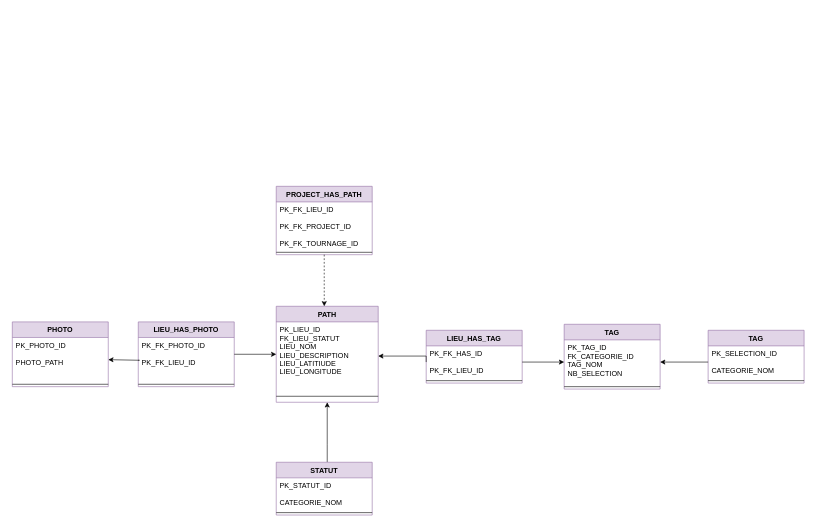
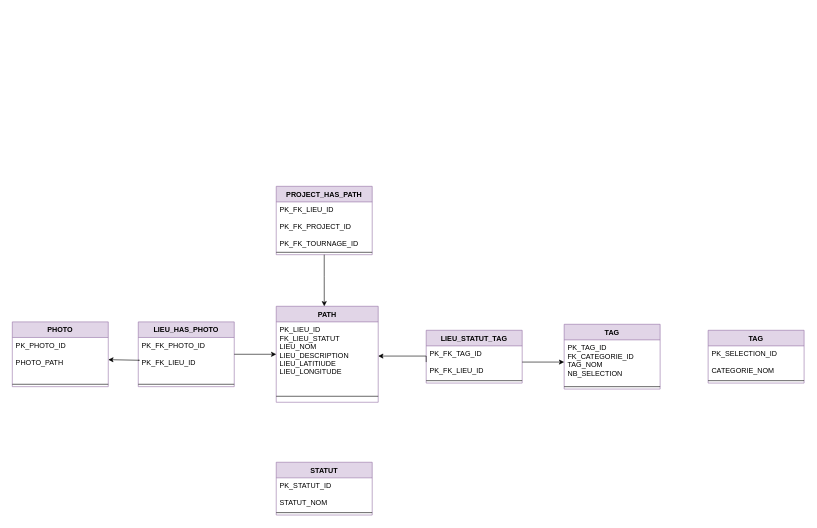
  <mxCell id="0" />
  <mxCell id="1" parent="0" />
  <mxCell id="2" style="edgeStyle=orthogonalEdgeStyle;rounded=0;orthogonalLoop=1;jettySize=auto;html=1;exitX=0.5;exitY=1;exitDx=0;exitDy=0;fontColor=#000000;" parent="1" edge="1"><mxGeometry relative="1" as="geometry"><mxPoint x="30" y="20" as="sourcePoint" /><mxPoint x="30" y="20" as="targetPoint" /></mxGeometry></mxCell>
  <mxCell id="3" value="PATH" style="swimlane;fontStyle=1;align=center;verticalAlign=top;childLayout=stackLayout;horizontal=1;startSize=26;horizontalStack=0;resizeParent=1;resizeParentMax=0;resizeLast=0;collapsible=1;marginBottom=0;fillColor=#e1d5e7;strokeColor=#9673a6;" parent="1" vertex="1"><mxGeometry x="460" y="510" width="170" height="160" as="geometry" /></mxCell>
  <mxCell id="4" value="PK_LIEU_ID&#10;FK_LIEU_STATUT&#10;LIEU_NOM&#10;LIEU_DESCRIPTION&#10;LIEU_LATITIUDE&#10;LIEU_LONGITUDE&#10;" style="text;strokeColor=none;fillColor=none;align=left;verticalAlign=top;spacingLeft=4;spacingRight=4;overflow=hidden;rotatable=0;points=[[0,0.5],[1,0.5]];portConstraint=eastwest;" parent="3" vertex="1"><mxGeometry y="26" width="170" height="114" as="geometry" /></mxCell>
  <mxCell id="5" value="" style="line;strokeWidth=1;fillColor=none;align=left;verticalAlign=middle;spacingTop=-1;spacingLeft=3;spacingRight=3;rotatable=0;labelPosition=right;points=[];portConstraint=eastwest;" parent="3" vertex="1"><mxGeometry y="140" width="170" height="20" as="geometry" /></mxCell>
  <mxCell id="6" value="TAG" style="swimlane;fontStyle=1;align=center;verticalAlign=top;childLayout=stackLayout;horizontal=1;startSize=26;horizontalStack=0;resizeParent=1;resizeParentMax=0;resizeLast=0;collapsible=1;marginBottom=0;fillColor=#e1d5e7;strokeColor=#9673a6;" parent="1" vertex="1"><mxGeometry x="940" y="540" width="160" height="108" as="geometry" /></mxCell>
  <mxCell id="7" value="PK_TAG_ID&#10;FK_CATEGORIE_ID&#10;TAG_NOM&#10;NB_SELECTION" style="text;strokeColor=none;fillColor=none;align=left;verticalAlign=top;spacingLeft=4;spacingRight=4;overflow=hidden;rotatable=0;points=[[0,0.5],[1,0.5]];portConstraint=eastwest;" parent="6" vertex="1"><mxGeometry y="26" width="160" height="74" as="geometry" /></mxCell>
  <mxCell id="8" value="" style="line;strokeWidth=1;fillColor=none;align=left;verticalAlign=middle;spacingTop=-1;spacingLeft=3;spacingRight=3;rotatable=0;labelPosition=right;points=[];portConstraint=eastwest;" parent="6" vertex="1"><mxGeometry y="100" width="160" height="8" as="geometry" /></mxCell>
  <mxCell id="9" value="LIEU_HAS_PHOTO" style="swimlane;fontStyle=1;align=center;verticalAlign=top;childLayout=stackLayout;horizontal=1;startSize=26;horizontalStack=0;resizeParent=1;resizeParentMax=0;resizeLast=0;collapsible=1;marginBottom=0;fillColor=#e1d5e7;strokeColor=#9673a6;" parent="1" vertex="1"><mxGeometry x="230" y="536" width="160" height="108" as="geometry" /></mxCell>
  <mxCell id="10" value="PK_FK_PHOTO_ID&#10;&#10;PK_FK_LIEU_ID" style="text;strokeColor=none;fillColor=none;align=left;verticalAlign=top;spacingLeft=4;spacingRight=4;overflow=hidden;rotatable=0;points=[[0,0.5],[1,0.5]];portConstraint=eastwest;" parent="9" vertex="1"><mxGeometry y="26" width="160" height="74" as="geometry" /></mxCell>
  <mxCell id="11" value="" style="line;strokeWidth=1;fillColor=none;align=left;verticalAlign=middle;spacingTop=-1;spacingLeft=3;spacingRight=3;rotatable=0;labelPosition=right;points=[];portConstraint=eastwest;" parent="9" vertex="1"><mxGeometry y="100" width="160" height="8" as="geometry" /></mxCell>
  <mxCell id="12" style="edgeStyle=orthogonalEdgeStyle;rounded=0;orthogonalLoop=1;jettySize=auto;html=1;" parent="1" source="10" edge="1"><mxGeometry relative="1" as="geometry"><mxPoint x="460" y="590" as="targetPoint" /><Array as="points"><mxPoint x="460" y="590" /></Array></mxGeometry></mxCell>
- <mxCell id="13" value="LIEU_HAS_TAG" style="swimlane;fontStyle=1;align=center;verticalAlign=top;childLayout=stackLayout;horizontal=1;startSize=26;horizontalStack=0;resizeParent=1;resizeParentMax=0;resizeLast=0;collapsible=1;marginBottom=0;fillColor=#e1d5e7;strokeColor=#9673a6;" parent="1" vertex="1"><mxGeometry x="710" y="550" width="160" height="88" as="geometry" /></mxCell>
- <mxCell id="14" value="PK_FK_HAS_ID&#10;&#10;PK_FK_LIEU_ID" style="text;strokeColor=none;fillColor=none;align=left;verticalAlign=top;spacingLeft=4;spacingRight=4;overflow=hidden;rotatable=0;points=[[0,0.5],[1,0.5]];portConstraint=eastwest;" parent="13" vertex="1"><mxGeometry y="26" width="160" height="54" as="geometry" /></mxCell>
+ <mxCell id="13" value="LIEU_STATUT_TAG" style="swimlane;fontStyle=1;align=center;verticalAlign=top;childLayout=stackLayout;horizontal=1;startSize=26;horizontalStack=0;resizeParent=1;resizeParentMax=0;resizeLast=0;collapsible=1;marginBottom=0;fillColor=#e1d5e7;strokeColor=#9673a6;" parent="1" vertex="1"><mxGeometry x="710" y="550" width="160" height="88" as="geometry" /></mxCell>
+ <mxCell id="14" value="PK_FK_TAG_ID&#10;&#10;PK_FK_LIEU_ID" style="text;strokeColor=none;fillColor=none;align=left;verticalAlign=top;spacingLeft=4;spacingRight=4;overflow=hidden;rotatable=0;points=[[0,0.5],[1,0.5]];portConstraint=eastwest;" parent="13" vertex="1"><mxGeometry y="26" width="160" height="54" as="geometry" /></mxCell>
  <mxCell id="15" value="" style="line;strokeWidth=1;fillColor=none;align=left;verticalAlign=middle;spacingTop=-1;spacingLeft=3;spacingRight=3;rotatable=0;labelPosition=right;points=[];portConstraint=eastwest;" parent="13" vertex="1"><mxGeometry y="80" width="160" height="8" as="geometry" /></mxCell>
  <mxCell id="16" style="edgeStyle=orthogonalEdgeStyle;rounded=0;orthogonalLoop=1;jettySize=auto;html=1;exitX=0;exitY=0.5;exitDx=0;exitDy=0;entryX=1;entryY=0.5;entryDx=0;entryDy=0;" parent="1" source="14" target="4" edge="1"><mxGeometry relative="1" as="geometry"><Array as="points"><mxPoint x="710" y="593" /></Array><mxPoint x="950" y="613" as="sourcePoint" /><mxPoint x="640" y="603" as="targetPoint" /></mxGeometry></mxCell>
  <mxCell id="17" value="PHOTO" style="swimlane;fontStyle=1;align=center;verticalAlign=top;childLayout=stackLayout;horizontal=1;startSize=26;horizontalStack=0;resizeParent=1;resizeParentMax=0;resizeLast=0;collapsible=1;marginBottom=0;fillColor=#e1d5e7;strokeColor=#9673a6;" parent="1" vertex="1"><mxGeometry x="20" y="536" width="160" height="108" as="geometry" /></mxCell>
  <mxCell id="18" value="PK_PHOTO_ID&#10;&#10;PHOTO_PATH" style="text;strokeColor=none;fillColor=none;align=left;verticalAlign=top;spacingLeft=4;spacingRight=4;overflow=hidden;rotatable=0;points=[[0,0.5],[1,0.5]];portConstraint=eastwest;" parent="17" vertex="1"><mxGeometry y="26" width="160" height="74" as="geometry" /></mxCell>
  <mxCell id="19" value="" style="line;strokeWidth=1;fillColor=none;align=left;verticalAlign=middle;spacingTop=-1;spacingLeft=3;spacingRight=3;rotatable=0;labelPosition=right;points=[];portConstraint=eastwest;" parent="17" vertex="1"><mxGeometry y="100" width="160" height="8" as="geometry" /></mxCell>
  <mxCell id="20" style="edgeStyle=orthogonalEdgeStyle;rounded=0;orthogonalLoop=1;jettySize=auto;html=1;entryX=1;entryY=0.5;entryDx=0;entryDy=0;" parent="1" target="18" edge="1"><mxGeometry relative="1" as="geometry"><mxPoint x="470" y="640" as="targetPoint" /><Array as="points"><mxPoint x="232" y="600" /><mxPoint x="210" y="600" /></Array><mxPoint x="230" y="600" as="sourcePoint" /></mxGeometry></mxCell>
  <mxCell id="21" style="edgeStyle=orthogonalEdgeStyle;rounded=0;orthogonalLoop=1;jettySize=auto;html=1;exitX=1;exitY=0.5;exitDx=0;exitDy=0;entryX=0;entryY=0.5;entryDx=0;entryDy=0;" parent="1" source="14" target="7" edge="1"><mxGeometry relative="1" as="geometry"><Array as="points" /><mxPoint x="935" y="603" as="targetPoint" /></mxGeometry></mxCell>
  <mxCell id="22" value="TAG" style="swimlane;fontStyle=1;align=center;verticalAlign=top;childLayout=stackLayout;horizontal=1;startSize=26;horizontalStack=0;resizeParent=1;resizeParentMax=0;resizeLast=0;collapsible=1;marginBottom=0;fillColor=#e1d5e7;strokeColor=#9673a6;" parent="1" vertex="1"><mxGeometry x="1180" y="550" width="160" height="88" as="geometry" /></mxCell>
  <mxCell id="23" value="PK_SELECTION_ID&#10;&#10;CATEGORIE_NOM" style="text;strokeColor=none;fillColor=none;align=left;verticalAlign=top;spacingLeft=4;spacingRight=4;overflow=hidden;rotatable=0;points=[[0,0.5],[1,0.5]];portConstraint=eastwest;" parent="22" vertex="1"><mxGeometry y="26" width="160" height="54" as="geometry" /></mxCell>
  <mxCell id="24" value="" style="line;strokeWidth=1;fillColor=none;align=left;verticalAlign=middle;spacingTop=-1;spacingLeft=3;spacingRight=3;rotatable=0;labelPosition=right;points=[];portConstraint=eastwest;" parent="22" vertex="1"><mxGeometry y="80" width="160" height="8" as="geometry" /></mxCell>
- <mxCell id="25" style="edgeStyle=orthogonalEdgeStyle;rounded=0;orthogonalLoop=1;jettySize=auto;html=1;exitX=0;exitY=0.5;exitDx=0;exitDy=0;entryX=1;entryY=0.5;entryDx=0;entryDy=0;" parent="1" source="23" target="7" edge="1"><mxGeometry relative="1" as="geometry" /></mxCell>
- <mxCell id="26" style="edgeStyle=orthogonalEdgeStyle;rounded=0;orthogonalLoop=1;jettySize=auto;html=1;entryX=0.5;entryY=1;entryDx=0;entryDy=0;" parent="1" source="27" target="3" edge="1"><mxGeometry relative="1" as="geometry"><mxPoint x="540" y="680" as="targetPoint" /><Array as="points"><mxPoint x="545" y="740" /><mxPoint x="545" y="740" /></Array></mxGeometry></mxCell>
  <mxCell id="27" value="STATUT" style="swimlane;fontStyle=1;align=center;verticalAlign=top;childLayout=stackLayout;horizontal=1;startSize=26;horizontalStack=0;resizeParent=1;resizeParentMax=0;resizeLast=0;collapsible=1;marginBottom=0;fillColor=#e1d5e7;strokeColor=#9673a6;" parent="1" vertex="1"><mxGeometry x="460" y="770" width="160" height="88" as="geometry" /></mxCell>
- <mxCell id="28" value="PK_STATUT_ID&#10;&#10;CATEGORIE_NOM" style="text;strokeColor=none;fillColor=none;align=left;verticalAlign=top;spacingLeft=4;spacingRight=4;overflow=hidden;rotatable=0;points=[[0,0.5],[1,0.5]];portConstraint=eastwest;" parent="27" vertex="1"><mxGeometry y="26" width="160" height="54" as="geometry" /></mxCell>
+ <mxCell id="28" value="PK_STATUT_ID&#10;&#10;STATUT_NOM" style="text;strokeColor=none;fillColor=none;align=left;verticalAlign=top;spacingLeft=4;spacingRight=4;overflow=hidden;rotatable=0;points=[[0,0.5],[1,0.5]];portConstraint=eastwest;" parent="27" vertex="1"><mxGeometry y="26" width="160" height="54" as="geometry" /></mxCell>
  <mxCell id="29" value="" style="line;strokeWidth=1;fillColor=none;align=left;verticalAlign=middle;spacingTop=-1;spacingLeft=3;spacingRight=3;rotatable=0;labelPosition=right;points=[];portConstraint=eastwest;" parent="27" vertex="1"><mxGeometry y="80" width="160" height="8" as="geometry" /></mxCell>
  <mxCell id="30" value="PROJECT_HAS_PATH" style="swimlane;fontStyle=1;align=center;verticalAlign=top;childLayout=stackLayout;horizontal=1;startSize=26;horizontalStack=0;resizeParent=1;resizeParentMax=0;resizeLast=0;collapsible=1;marginBottom=0;fillColor=#e1d5e7;strokeColor=#9673a6;" vertex="1" parent="1"><mxGeometry x="460" y="310" width="160" height="114" as="geometry" /></mxCell>
  <mxCell id="31" value="PK_FK_LIEU_ID&#10;&#10;PK_FK_PROJECT_ID&#10;&#10;PK_FK_TOURNAGE_ID" style="text;strokeColor=none;fillColor=none;align=left;verticalAlign=top;spacingLeft=4;spacingRight=4;overflow=hidden;rotatable=0;points=[[0,0.5],[1,0.5]];portConstraint=eastwest;" vertex="1" parent="30"><mxGeometry y="26" width="160" height="80" as="geometry" /></mxCell>
  <mxCell id="32" value="" style="line;strokeWidth=1;fillColor=none;align=left;verticalAlign=middle;spacingTop=-1;spacingLeft=3;spacingRight=3;rotatable=0;labelPosition=right;points=[];portConstraint=eastwest;" vertex="1" parent="30"><mxGeometry y="106" width="160" height="8" as="geometry" /></mxCell>
- <mxCell id="33" style="edgeStyle=orthogonalEdgeStyle;rounded=0;orthogonalLoop=1;jettySize=auto;html=1;exitX=0.5;exitY=1;exitDx=0;exitDy=0;entryX=0.471;entryY=0;entryDx=0;entryDy=0;entryPerimeter=0;dashed=1;" edge="1" parent="1" source="30" target="3"><mxGeometry relative="1" as="geometry"><mxPoint x="470" y="640" as="targetPoint" /><Array as="points"><mxPoint x="540" y="460" /><mxPoint x="540" y="460" /></Array><mxPoint x="400" y="640" as="sourcePoint" /></mxGeometry></mxCell>
+ <mxCell id="33" style="edgeStyle=orthogonalEdgeStyle;rounded=0;orthogonalLoop=1;jettySize=auto;html=1;exitX=0.5;exitY=1;exitDx=0;exitDy=0;entryX=0.471;entryY=0;entryDx=0;entryDy=0;entryPerimeter=0;" edge="1" parent="1" source="30" target="3"><mxGeometry relative="1" as="geometry"><mxPoint x="470" y="640" as="targetPoint" /><Array as="points"><mxPoint x="540" y="460" /><mxPoint x="540" y="460" /></Array><mxPoint x="400" y="640" as="sourcePoint" /></mxGeometry></mxCell>
